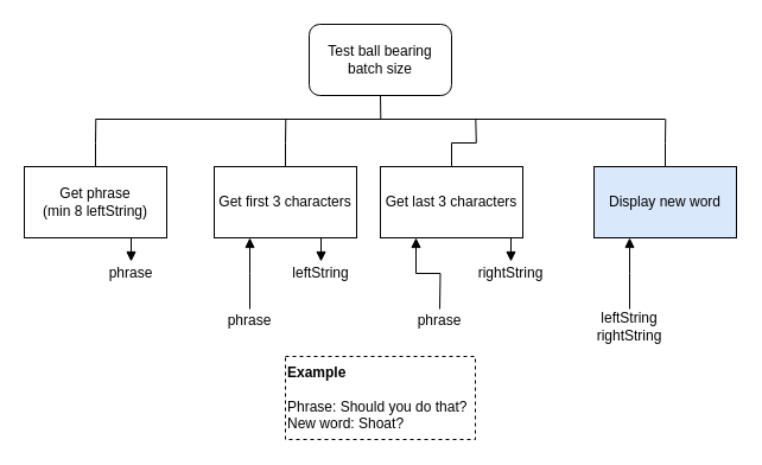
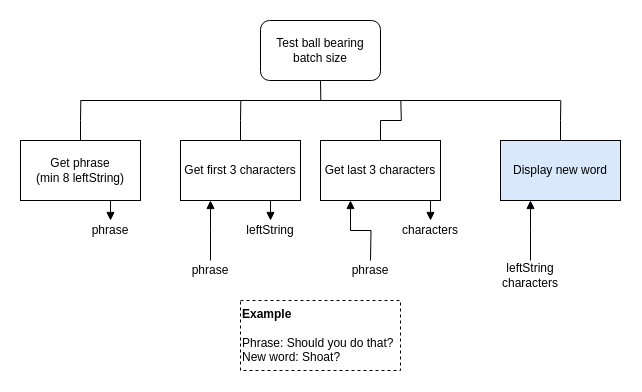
  <mxCell id="0" />
  <mxCell id="1" parent="0" />
  <mxCell id="2" style="edgeStyle=orthogonalEdgeStyle;rounded=0;orthogonalLoop=1;jettySize=auto;html=1;exitX=0.5;exitY=1;exitDx=0;exitDy=0;endArrow=none;endFill=0;" parent="1" source="3" edge="1"><mxGeometry relative="1" as="geometry"><mxPoint x="320.31" y="100" as="targetPoint" /></mxGeometry></mxCell>
  <mxCell id="3" value="Test ball bearing batch size" style="whiteSpace=wrap;html=1;rounded=1;" parent="1" vertex="1"><mxGeometry x="260" y="20" width="120" height="60" as="geometry" /></mxCell>
  <mxCell id="4" style="edgeStyle=orthogonalEdgeStyle;rounded=0;orthogonalLoop=1;jettySize=auto;html=1;exitX=0.75;exitY=1;exitDx=0;exitDy=0;endArrow=block;endFill=1;fillColor=#e1d5e7;" parent="1" source="6" edge="1"><mxGeometry relative="1" as="geometry"><mxPoint x="110" y="220" as="targetPoint" /></mxGeometry></mxCell>
  <mxCell id="5" style="edgeStyle=orthogonalEdgeStyle;rounded=0;orthogonalLoop=1;jettySize=auto;html=1;exitX=0.5;exitY=0;exitDx=0;exitDy=0;startArrow=none;startFill=0;endArrow=none;endFill=0;" parent="1" source="6" edge="1"><mxGeometry relative="1" as="geometry"><mxPoint x="80.294" y="100" as="targetPoint" /></mxGeometry></mxCell>
  <mxCell id="6" value="Get phrase&lt;br&gt;(min 8 leftString)" style="rounded=0;whiteSpace=wrap;html=1;" parent="1" vertex="1"><mxGeometry x="20" y="140" width="120" height="60" as="geometry" /></mxCell>
  <mxCell id="7" value="phrase" style="text;html=1;strokeColor=none;fillColor=none;align=center;verticalAlign=middle;whiteSpace=wrap;rounded=0;" parent="1" vertex="1"><mxGeometry x="90" y="220" width="40" height="20" as="geometry" /></mxCell>
  <mxCell id="8" style="edgeStyle=orthogonalEdgeStyle;rounded=0;orthogonalLoop=1;jettySize=auto;html=1;exitX=0.75;exitY=1;exitDx=0;exitDy=0;endArrow=block;endFill=1;" parent="1" source="11" edge="1"><mxGeometry relative="1" as="geometry"><mxPoint x="270" y="220" as="targetPoint" /></mxGeometry></mxCell>
  <mxCell id="9" style="edgeStyle=orthogonalEdgeStyle;rounded=0;orthogonalLoop=1;jettySize=auto;html=1;exitX=0.25;exitY=1;exitDx=0;exitDy=0;endArrow=none;endFill=0;startArrow=block;startFill=1;" parent="1" source="11" edge="1"><mxGeometry relative="1" as="geometry"><mxPoint x="210" y="260" as="targetPoint" /></mxGeometry></mxCell>
  <mxCell id="10" style="edgeStyle=orthogonalEdgeStyle;rounded=0;orthogonalLoop=1;jettySize=auto;html=1;exitX=0.5;exitY=0;exitDx=0;exitDy=0;endArrow=none;endFill=0;" parent="1" source="11" edge="1"><mxGeometry relative="1" as="geometry"><mxPoint x="240.31" y="100" as="targetPoint" /></mxGeometry></mxCell>
  <mxCell id="11" value="Get first 3 characters" style="rounded=0;whiteSpace=wrap;html=1;" parent="1" vertex="1"><mxGeometry x="180" y="140" width="120" height="60" as="geometry" /></mxCell>
  <mxCell id="12" value="leftString" style="text;html=1;strokeColor=none;fillColor=none;align=center;verticalAlign=middle;whiteSpace=wrap;rounded=0;" parent="1" vertex="1"><mxGeometry x="230" y="220" width="80" height="20" as="geometry" /></mxCell>
  <mxCell id="13" value="phrase" style="text;html=1;strokeColor=none;fillColor=none;align=center;verticalAlign=middle;whiteSpace=wrap;rounded=0;" parent="1" vertex="1"><mxGeometry x="180" y="260" width="60" height="20" as="geometry" /></mxCell>
  <mxCell id="14" style="edgeStyle=orthogonalEdgeStyle;rounded=0;orthogonalLoop=1;jettySize=auto;html=1;exitX=0.75;exitY=1;exitDx=0;exitDy=0;endArrow=block;endFill=1;" parent="1" source="17" edge="1"><mxGeometry relative="1" as="geometry"><mxPoint x="430" y="220" as="targetPoint" /></mxGeometry></mxCell>
  <mxCell id="15" style="edgeStyle=orthogonalEdgeStyle;rounded=0;orthogonalLoop=1;jettySize=auto;html=1;exitX=0.25;exitY=1;exitDx=0;exitDy=0;endArrow=none;endFill=0;startArrow=block;startFill=1;" parent="1" source="17" edge="1"><mxGeometry relative="1" as="geometry"><mxPoint x="370" y="260" as="targetPoint" /></mxGeometry></mxCell>
  <mxCell id="16" style="edgeStyle=orthogonalEdgeStyle;rounded=0;orthogonalLoop=1;jettySize=auto;html=1;exitX=0.5;exitY=0;exitDx=0;exitDy=0;endArrow=none;endFill=0;" parent="1" source="17" edge="1"><mxGeometry relative="1" as="geometry"><mxPoint x="400.31" y="100" as="targetPoint" /></mxGeometry></mxCell>
  <mxCell id="17" value="Get last 3 characters" style="rounded=0;whiteSpace=wrap;html=1;" parent="1" vertex="1"><mxGeometry x="320" y="140" width="120" height="60" as="geometry" /></mxCell>
  <mxCell id="18" style="edgeStyle=orthogonalEdgeStyle;rounded=0;orthogonalLoop=1;jettySize=auto;html=1;exitX=0.25;exitY=1;exitDx=0;exitDy=0;endArrow=none;endFill=0;startArrow=block;startFill=1;" parent="1" source="20" edge="1"><mxGeometry relative="1" as="geometry"><mxPoint x="530" y="260" as="targetPoint" /></mxGeometry></mxCell>
  <mxCell id="19" style="edgeStyle=orthogonalEdgeStyle;rounded=0;orthogonalLoop=1;jettySize=auto;html=1;exitX=0.5;exitY=0;exitDx=0;exitDy=0;endArrow=none;endFill=0;" parent="1" source="20" edge="1"><mxGeometry relative="1" as="geometry"><mxPoint x="560.31" y="100" as="targetPoint" /></mxGeometry></mxCell>
  <mxCell id="20" value="Display new word" style="rounded=0;whiteSpace=wrap;html=1;fillColor=#dae8fc;" parent="1" vertex="1"><mxGeometry x="500" y="140" width="120" height="60" as="geometry" /></mxCell>
- <mxCell id="21" value="leftString&lt;br&gt;rightString" style="text;html=1;strokeColor=none;fillColor=none;align=center;verticalAlign=middle;whiteSpace=wrap;rounded=0;" parent="1" vertex="1"><mxGeometry x="490" y="260" width="80" height="30" as="geometry" /></mxCell>
+ <mxCell id="21" value="leftString&lt;br&gt;characters" style="text;html=1;strokeColor=none;fillColor=none;align=center;verticalAlign=middle;whiteSpace=wrap;rounded=0;" parent="1" vertex="1"><mxGeometry x="490" y="260" width="80" height="30" as="geometry" /></mxCell>
  <mxCell id="22" value="" style="endArrow=none;html=1;" parent="1" edge="1"><mxGeometry width="50" height="50" relative="1" as="geometry"><mxPoint x="80" y="100" as="sourcePoint" /><mxPoint x="560" y="100" as="targetPoint" /></mxGeometry></mxCell>
- <mxCell id="23" value="rightString" style="text;html=1;strokeColor=none;fillColor=none;align=center;verticalAlign=middle;whiteSpace=wrap;rounded=0;" parent="1" vertex="1"><mxGeometry x="390" y="220" width="80" height="20" as="geometry" /></mxCell>
+ <mxCell id="23" value="characters" style="text;html=1;strokeColor=none;fillColor=none;align=center;verticalAlign=middle;whiteSpace=wrap;rounded=0;" parent="1" vertex="1"><mxGeometry x="390" y="220" width="80" height="20" as="geometry" /></mxCell>
  <mxCell id="24" value="phrase" style="text;html=1;strokeColor=none;fillColor=none;align=center;verticalAlign=middle;whiteSpace=wrap;rounded=0;" parent="1" vertex="1"><mxGeometry x="340" y="260" width="60" height="20" as="geometry" /></mxCell>
  <mxCell id="25" value="&lt;b&gt;Example&lt;/b&gt;&lt;br&gt;&lt;br&gt;Phrase: Should you do that?&lt;br&gt;New word: Shoat?" style="text;html=1;strokeColor=default;fillColor=none;align=left;verticalAlign=top;whiteSpace=wrap;rounded=0;dashed=1;" parent="1" vertex="1"><mxGeometry x="240" y="300" width="160" height="70" as="geometry" /></mxCell>
